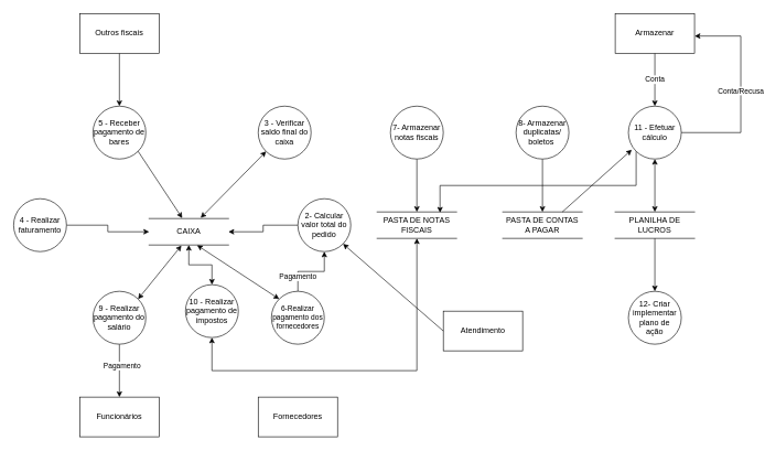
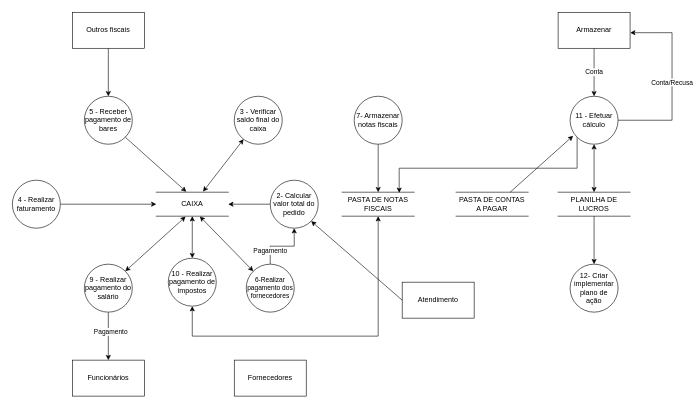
  <mxCell id="0" />
  <mxCell id="1" parent="0" />
  <mxCell id="2" value="Conta" style="edgeStyle=orthogonalEdgeStyle;rounded=0;orthogonalLoop=1;jettySize=auto;html=1;exitX=0.5;exitY=1;exitDx=0;exitDy=0;entryX=0.5;entryY=0;entryDx=0;entryDy=0;startArrow=none;startFill=0;" parent="1" source="3" target="18" edge="1"><mxGeometry relative="1" as="geometry"><Array as="points"><mxPoint x="990" y="130" /><mxPoint x="990" y="130" /></Array></mxGeometry></mxCell>
  <mxCell id="3" value="Armazenar" style="rounded=0;whiteSpace=wrap;html=1;" parent="1" vertex="1"><mxGeometry x="930" y="20" width="120" height="60" as="geometry" /></mxCell>
- <mxCell id="4" value="CAIXA" style="shape=partialRectangle;whiteSpace=wrap;html=1;left=0;right=0;fillColor=none;" parent="1" vertex="1"><mxGeometry x="225" y="330" width="120" height="40" as="geometry" /></mxCell>
+ <mxCell id="4" value="CAIXA" style="shape=partialRectangle;whiteSpace=wrap;html=1;left=0;right=0;fillColor=none;" parent="1" vertex="1"><mxGeometry x="260" y="320" width="120" height="40" as="geometry" /></mxCell>
  <mxCell id="5" style="edgeStyle=orthogonalEdgeStyle;rounded=0;orthogonalLoop=1;jettySize=auto;html=1;exitX=0.5;exitY=1;exitDx=0;exitDy=0;entryX=0.5;entryY=0;entryDx=0;entryDy=0;" parent="1" source="6" target="33" edge="1"><mxGeometry relative="1" as="geometry" /></mxCell>
  <mxCell id="6" value="7- Armazenar notas fiscais" style="ellipse;whiteSpace=wrap;html=1;aspect=fixed;" parent="1" vertex="1"><mxGeometry x="590" y="160" width="80" height="80" as="geometry" /></mxCell>
- <mxCell id="7" style="edgeStyle=orthogonalEdgeStyle;rounded=0;orthogonalLoop=1;jettySize=auto;html=1;exitX=0.5;exitY=1;exitDx=0;exitDy=0;entryX=0.5;entryY=0;entryDx=0;entryDy=0;" parent="1" source="8" target="27" edge="1"><mxGeometry relative="1" as="geometry"><mxPoint x="820" y="310" as="targetPoint" /></mxGeometry></mxCell>
- <mxCell id="8" value="8- Armazenar duplicatas/&lt;br&gt;boletos&amp;nbsp;" style="ellipse;whiteSpace=wrap;html=1;aspect=fixed;" parent="1" vertex="1"><mxGeometry x="780" y="160" width="80" height="80" as="geometry" /></mxCell>
  <mxCell id="9" value="3 - Verificar saldo final do caixa" style="ellipse;whiteSpace=wrap;html=1;aspect=fixed;" parent="1" vertex="1"><mxGeometry x="390" y="160" width="80" height="80" as="geometry" /></mxCell>
  <mxCell id="10" value="Pagamento" style="edgeStyle=orthogonalEdgeStyle;rounded=0;orthogonalLoop=1;jettySize=auto;html=1;startArrow=none;startFill=0;" parent="1" source="11" target="36" edge="1"><mxGeometry x="-0.556" relative="1" as="geometry"><mxPoint as="offset" /></mxGeometry></mxCell>
  <mxCell id="11" value="6-Realizar pagamento dos fornecedores" style="ellipse;whiteSpace=wrap;html=1;aspect=fixed;fontSize=11;" parent="1" vertex="1"><mxGeometry x="410" y="440" width="80" height="80" as="geometry" /></mxCell>
  <mxCell id="12" style="edgeStyle=orthogonalEdgeStyle;rounded=0;orthogonalLoop=1;jettySize=auto;html=1;exitX=1;exitY=0.5;exitDx=0;exitDy=0;entryX=0;entryY=0.5;entryDx=0;entryDy=0;" parent="1" source="13" target="4" edge="1"><mxGeometry relative="1" as="geometry"><mxPoint x="250" y="340" as="targetPoint" /></mxGeometry></mxCell>
  <mxCell id="13" value="4 - Realizar faturamento" style="ellipse;whiteSpace=wrap;html=1;aspect=fixed;" parent="1" vertex="1"><mxGeometry x="20" y="300" width="80" height="80" as="geometry" /></mxCell>
  <mxCell id="14" value="5 - Receber pagamento de bares" style="ellipse;whiteSpace=wrap;html=1;aspect=fixed;" parent="1" vertex="1"><mxGeometry x="140" y="160" width="80" height="80" as="geometry" /></mxCell>
  <mxCell id="15" style="edgeStyle=orthogonalEdgeStyle;rounded=0;orthogonalLoop=1;jettySize=auto;html=1;exitX=0.5;exitY=0;exitDx=0;exitDy=0;startArrow=classic;startFill=1;entryX=0.5;entryY=1;entryDx=0;entryDy=0;" parent="1" source="30" target="18" edge="1"><mxGeometry relative="1" as="geometry"><mxPoint x="990" y="290" as="sourcePoint" /></mxGeometry></mxCell>
  <mxCell id="16" value="Conta/Recusa" style="edgeStyle=orthogonalEdgeStyle;rounded=0;orthogonalLoop=1;jettySize=auto;html=1;exitX=1;exitY=0.5;exitDx=0;exitDy=0;startArrow=none;startFill=0;entryX=1.002;entryY=0.567;entryDx=0;entryDy=0;entryPerimeter=0;" parent="1" source="18" target="3" edge="1"><mxGeometry relative="1" as="geometry"><mxPoint x="1110" y="60" as="targetPoint" /><Array as="points"><mxPoint x="1120" y="200" /><mxPoint x="1120" y="54" /></Array></mxGeometry></mxCell>
  <mxCell id="17" style="edgeStyle=orthogonalEdgeStyle;rounded=0;orthogonalLoop=1;jettySize=auto;html=1;exitX=0;exitY=1;exitDx=0;exitDy=0;entryX=0.792;entryY=0.025;entryDx=0;entryDy=0;entryPerimeter=0;" parent="1" source="18" target="33" edge="1"><mxGeometry relative="1" as="geometry"><Array as="points"><mxPoint x="962" y="280" /><mxPoint x="665" y="280" /></Array></mxGeometry></mxCell>
  <mxCell id="18" value="11 - Efetuar cálculo" style="ellipse;whiteSpace=wrap;html=1;aspect=fixed;" parent="1" vertex="1"><mxGeometry x="950" y="160" width="80" height="80" as="geometry" /></mxCell>
  <mxCell id="19" style="edgeStyle=orthogonalEdgeStyle;rounded=0;orthogonalLoop=1;jettySize=auto;html=1;entryX=0.5;entryY=0;entryDx=0;entryDy=0;startArrow=none;startFill=0;" parent="1" source="21" target="42" edge="1"><mxGeometry relative="1" as="geometry" /></mxCell>
  <mxCell id="20" value="Pagamento" style="edgeLabel;html=1;align=center;verticalAlign=middle;resizable=0;points=[];" parent="19" vertex="1" connectable="0"><mxGeometry x="-0.208" y="3" relative="1" as="geometry"><mxPoint as="offset" /></mxGeometry></mxCell>
  <mxCell id="21" value="9 - Realizar pagamento do salário" style="ellipse;whiteSpace=wrap;html=1;aspect=fixed;" parent="1" vertex="1"><mxGeometry x="140" y="440" width="80" height="80" as="geometry" /></mxCell>
  <mxCell id="22" value="" style="edgeStyle=orthogonalEdgeStyle;rounded=0;orthogonalLoop=1;jettySize=auto;html=1;startArrow=classic;startFill=1;" parent="1" source="24" target="4" edge="1"><mxGeometry relative="1" as="geometry" /></mxCell>
  <mxCell id="23" style="edgeStyle=orthogonalEdgeStyle;rounded=0;orthogonalLoop=1;jettySize=auto;html=1;exitX=0.5;exitY=1;exitDx=0;exitDy=0;startArrow=classic;startFill=1;entryX=0.5;entryY=1;entryDx=0;entryDy=0;" parent="1" source="24" target="33" edge="1"><mxGeometry relative="1" as="geometry"><mxPoint x="630" y="370" as="targetPoint" /><Array as="points"><mxPoint x="320" y="560" /><mxPoint x="630" y="560" /></Array></mxGeometry></mxCell>
  <mxCell id="24" value="10 - Realizar pagamento de impostos" style="ellipse;whiteSpace=wrap;html=1;aspect=fixed;" parent="1" vertex="1"><mxGeometry x="280" y="430" width="80" height="80" as="geometry" /></mxCell>
  <mxCell id="25" style="edgeStyle=orthogonalEdgeStyle;rounded=0;orthogonalLoop=1;jettySize=auto;html=1;exitX=0.5;exitY=1;exitDx=0;exitDy=0;entryX=0.5;entryY=0;entryDx=0;entryDy=0;startArrow=none;startFill=0;" parent="1" source="30" target="26" edge="1"><mxGeometry relative="1" as="geometry" /></mxCell>
  <mxCell id="26" value="12- Criar implementar plano de &lt;br&gt;ação" style="ellipse;whiteSpace=wrap;html=1;aspect=fixed;" parent="1" vertex="1"><mxGeometry x="950" y="440" width="80" height="80" as="geometry" /></mxCell>
  <mxCell id="27" value="PASTA DE CONTAS A PAGAR" style="shape=partialRectangle;whiteSpace=wrap;html=1;left=0;right=0;fillColor=none;" parent="1" vertex="1"><mxGeometry x="760" y="320" width="120" height="40" as="geometry" /></mxCell>
  <mxCell id="28" value="" style="endArrow=classic;html=1;exitX=1;exitY=0;exitDx=0;exitDy=0;entryX=0.407;entryY=1.019;entryDx=0;entryDy=0;entryPerimeter=0;startArrow=classic;startFill=1;" parent="1" source="21" target="4" edge="1"><mxGeometry width="50" height="50" relative="1" as="geometry"><mxPoint x="210" y="440" as="sourcePoint" /><mxPoint x="300" y="360" as="targetPoint" /></mxGeometry></mxCell>
  <mxCell id="29" value="" style="endArrow=classic;html=1;exitX=0;exitY=0;exitDx=0;exitDy=0;entryX=0.605;entryY=1.01;entryDx=0;entryDy=0;entryPerimeter=0;startArrow=classic;startFill=1;" parent="1" source="11" target="4" edge="1"><mxGeometry width="50" height="50" relative="1" as="geometry"><mxPoint x="400" y="430" as="sourcePoint" /><mxPoint x="280" y="340" as="targetPoint" /></mxGeometry></mxCell>
  <mxCell id="30" value="PLANILHA DE LUCROS" style="shape=partialRectangle;whiteSpace=wrap;html=1;left=0;right=0;fillColor=none;" parent="1" vertex="1"><mxGeometry x="930" y="320" width="120" height="40" as="geometry" /></mxCell>
  <mxCell id="31" value="" style="endArrow=classic;html=1;entryX=0.417;entryY=-0.018;entryDx=0;entryDy=0;entryPerimeter=0;exitX=1;exitY=1;exitDx=0;exitDy=0;" parent="1" source="14" target="4" edge="1"><mxGeometry width="50" height="50" relative="1" as="geometry"><mxPoint x="230" y="250" as="sourcePoint" /><mxPoint x="180" y="300" as="targetPoint" /></mxGeometry></mxCell>
  <mxCell id="32" value="" style="endArrow=classic;html=1;exitX=0.65;exitY=-0.025;exitDx=0;exitDy=0;exitPerimeter=0;startArrow=classic;startFill=1;" parent="1" source="4" target="9" edge="1"><mxGeometry width="50" height="50" relative="1" as="geometry"><mxPoint x="350" y="310" as="sourcePoint" /><mxPoint x="430" y="240" as="targetPoint" /></mxGeometry></mxCell>
  <mxCell id="33" value="PASTA DE NOTAS FISCAIS" style="shape=partialRectangle;whiteSpace=wrap;html=1;left=0;right=0;fillColor=none;" parent="1" vertex="1"><mxGeometry x="570" y="320" width="120" height="40" as="geometry" /></mxCell>
  <mxCell id="34" value="" style="endArrow=classic;html=1;entryX=0.063;entryY=0.825;entryDx=0;entryDy=0;entryPerimeter=0;" parent="1" target="18" edge="1"><mxGeometry width="50" height="50" relative="1" as="geometry"><mxPoint x="850" y="320" as="sourcePoint" /><mxPoint x="950" y="230" as="targetPoint" /></mxGeometry></mxCell>
  <mxCell id="35" style="edgeStyle=orthogonalEdgeStyle;rounded=0;orthogonalLoop=1;jettySize=auto;html=1;entryX=1;entryY=0.5;entryDx=0;entryDy=0;" parent="1" source="36" target="4" edge="1"><mxGeometry relative="1" as="geometry" /></mxCell>
  <mxCell id="36" value="2- Calcular valor total do pedido" style="ellipse;whiteSpace=wrap;html=1;aspect=fixed;" parent="1" vertex="1"><mxGeometry x="450" y="300" width="80" height="80" as="geometry" /></mxCell>
  <mxCell id="37" style="edgeStyle=orthogonalEdgeStyle;rounded=0;orthogonalLoop=1;jettySize=auto;html=1;entryX=0.5;entryY=0;entryDx=0;entryDy=0;" parent="1" source="38" target="14" edge="1"><mxGeometry relative="1" as="geometry" /></mxCell>
  <mxCell id="38" value="Outros fiscais" style="rounded=0;whiteSpace=wrap;html=1;" parent="1" vertex="1"><mxGeometry x="120" y="20" width="120" height="60" as="geometry" /></mxCell>
  <mxCell id="39" value="Atendimento" style="rounded=0;whiteSpace=wrap;html=1;" parent="1" vertex="1"><mxGeometry x="670" y="470" width="120" height="60" as="geometry" /></mxCell>
  <mxCell id="40" value="" style="endArrow=classic;html=1;exitX=0;exitY=0.5;exitDx=0;exitDy=0;entryX=1;entryY=1;entryDx=0;entryDy=0;" parent="1" source="39" target="36" edge="1"><mxGeometry width="50" height="50" relative="1" as="geometry"><mxPoint x="300" y="240" as="sourcePoint" /><mxPoint x="350" y="190" as="targetPoint" /></mxGeometry></mxCell>
  <mxCell id="41" value="Fornecedores" style="rounded=0;whiteSpace=wrap;html=1;" parent="1" vertex="1"><mxGeometry x="390" y="600" width="120" height="60" as="geometry" /></mxCell>
  <mxCell id="42" value="Funcionários" style="rounded=0;whiteSpace=wrap;html=1;" parent="1" vertex="1"><mxGeometry x="120" y="600" width="120" height="60" as="geometry" /></mxCell>
